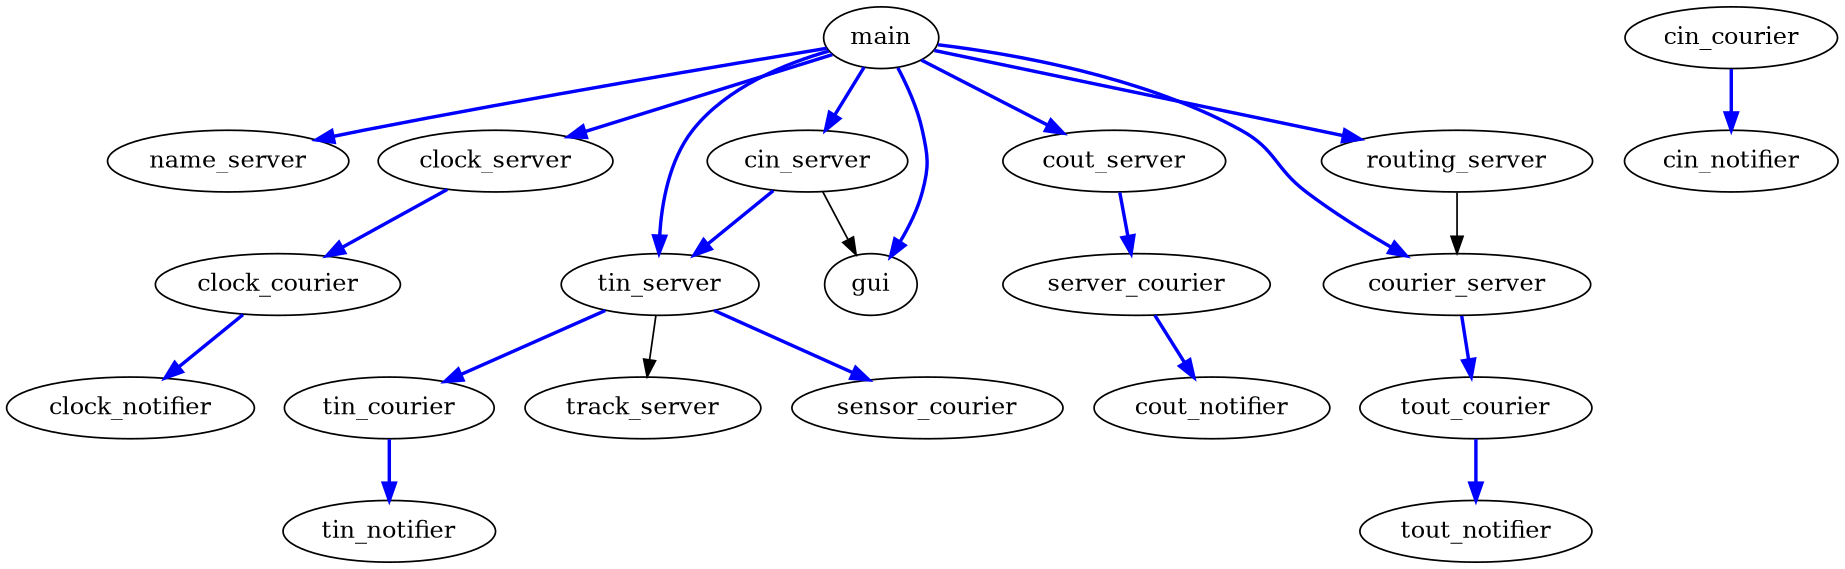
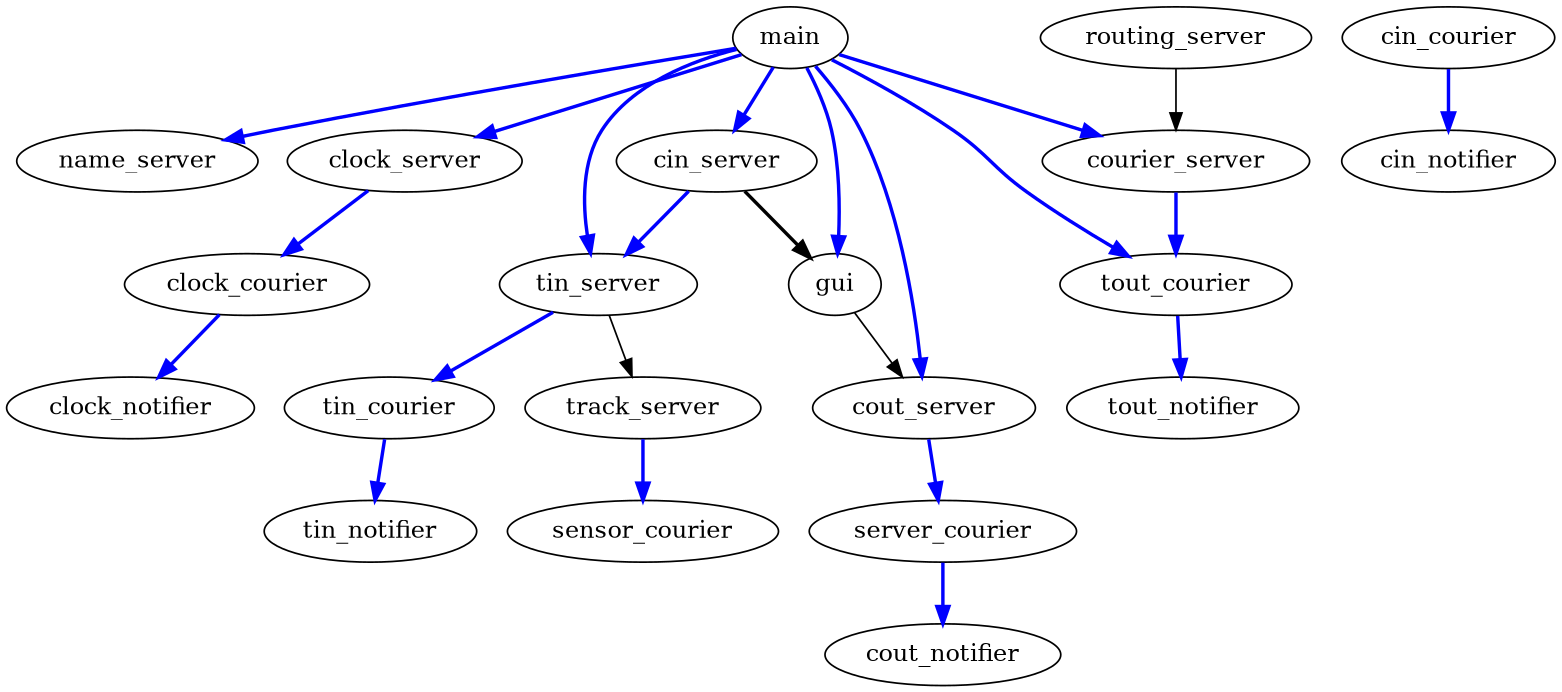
  digraph {
    edge [color=blue style=bold]
    main
    name_server
    clock_server
    cin_server
    cout_server
    tin_server
    n7 [label=courier_server]
    routing_server
    gui
    clock_courier
    n11 [label=server_courier]
    tin_courier
    track_server
    tout_courier
    clock_notifier
    cin_courier
    cin_notifier
    cout_notifier
    tin_notifier
    sensor_courier
    tout_notifier
    main -> name_server
    main -> clock_server
    main -> cin_server
    main -> cout_server
    main -> tin_server
    main -> n7
-   main -> routing_server
+   main -> tout_courier
    main -> gui
    clock_server -> clock_courier
    cin_server -> tin_server
-   cin_server -> gui [color=black style=solid]
+   cin_server -> gui [color=black]
    cout_server -> n11
    tin_server -> tin_courier
    tin_server -> track_server [color=black style=solid]
    n7 -> tout_courier
    routing_server -> n7 [color=black style=solid]
+   gui -> cout_server [color=black style=solid]
    clock_courier -> clock_notifier
    n11 -> cout_notifier
    tin_courier -> tin_notifier
-   tin_server -> sensor_courier
+   track_server -> sensor_courier
    tout_courier -> tout_notifier
    cin_courier -> cin_notifier
  }
